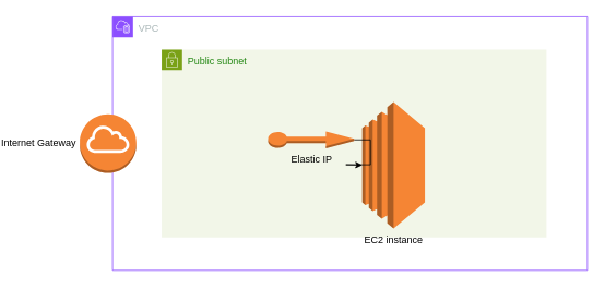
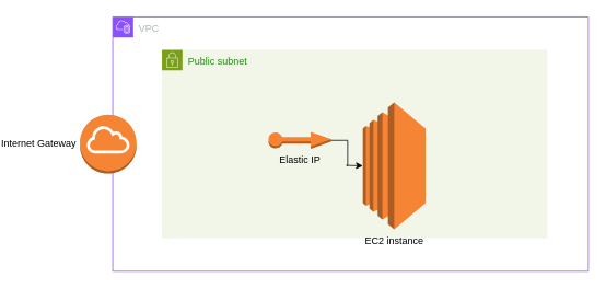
  <mxCell id="0" />
  <mxCell id="1" parent="0" />
  <mxCell id="2" value="VPC" style="points=[[0,0],[0.25,0],[0.5,0],[0.75,0],[1,0],[1,0.25],[1,0.5],[1,0.75],[1,1],[0.75,1],[0.5,1],[0.25,1],[0,1],[0,0.75],[0,0.5],[0,0.25]];outlineConnect=0;gradientColor=none;html=1;whiteSpace=wrap;fontSize=12;fontStyle=0;container=1;pointerEvents=0;collapsible=0;recursiveResize=0;shape=mxgraph.aws4.group;grIcon=mxgraph.aws4.group_vpc2;strokeColor=#8C4FFF;fillColor=none;verticalAlign=top;align=left;spacingLeft=30;fontColor=#AAB7B8;dashed=0;" vertex="1" parent="1"><mxGeometry x="60" y="20" width="580" height="310" as="geometry" /></mxCell>
  <mxCell id="3" value="Public subnet" style="points=[[0,0],[0.25,0],[0.5,0],[0.75,0],[1,0],[1,0.25],[1,0.5],[1,0.75],[1,1],[0.75,1],[0.5,1],[0.25,1],[0,1],[0,0.75],[0,0.5],[0,0.25]];outlineConnect=0;gradientColor=none;html=1;whiteSpace=wrap;fontSize=12;fontStyle=0;container=1;pointerEvents=0;collapsible=0;recursiveResize=0;shape=mxgraph.aws4.group;grIcon=mxgraph.aws4.group_security_group;grStroke=0;strokeColor=#7AA116;fillColor=#F2F6E8;verticalAlign=top;align=left;spacingLeft=30;fontColor=#248814;dashed=0;" vertex="1" parent="1"><mxGeometry x="120" y="60" width="470" height="230" as="geometry" /></mxCell>
  <mxCell id="4" value="EC2 instance" style="outlineConnect=0;dashed=0;verticalLabelPosition=bottom;verticalAlign=top;align=center;html=1;shape=mxgraph.aws3.ec2;fillColor=#F58534;gradientColor=none;" vertex="1" parent="3"><mxGeometry x="245" y="64" width="76.5" height="155" as="geometry" /></mxCell>
  <mxCell id="5" style="edgeStyle=orthogonalEdgeStyle;rounded=0;orthogonalLoop=1;jettySize=auto;html=1;" edge="1" parent="3" source="6" target="4"><mxGeometry relative="1" as="geometry" /></mxCell>
- <mxCell id="6" value="Elastic IP" style="outlineConnect=0;dashed=0;verticalLabelPosition=bottom;verticalAlign=top;align=center;html=1;shape=mxgraph.aws3.elastic_ip;fillColor=#F58534;gradientColor=none;" vertex="1" parent="3"><mxGeometry x="130" y="100" width="105" height="21" as="geometry" /></mxCell>
+ <mxCell id="6" value="Elastic IP" style="outlineConnect=0;dashed=0;verticalLabelPosition=bottom;verticalAlign=top;align=center;html=1;shape=mxgraph.aws3.elastic_ip;fillColor=#F58534;gradientColor=none;" vertex="1" parent="3"><mxGeometry x="130" y="100" width="76.5" height="21" as="geometry" /></mxCell>
  <mxCell id="7" value="Internet Gateway&amp;nbsp;" style="outlineConnect=0;dashed=0;verticalLabelPosition=middle;verticalAlign=middle;align=right;html=1;shape=mxgraph.aws3.internet_gateway;fillColor=#F58534;gradientColor=none;labelPosition=left;" vertex="1" parent="1"><mxGeometry x="20" y="139" width="69" height="72" as="geometry" /></mxCell>
